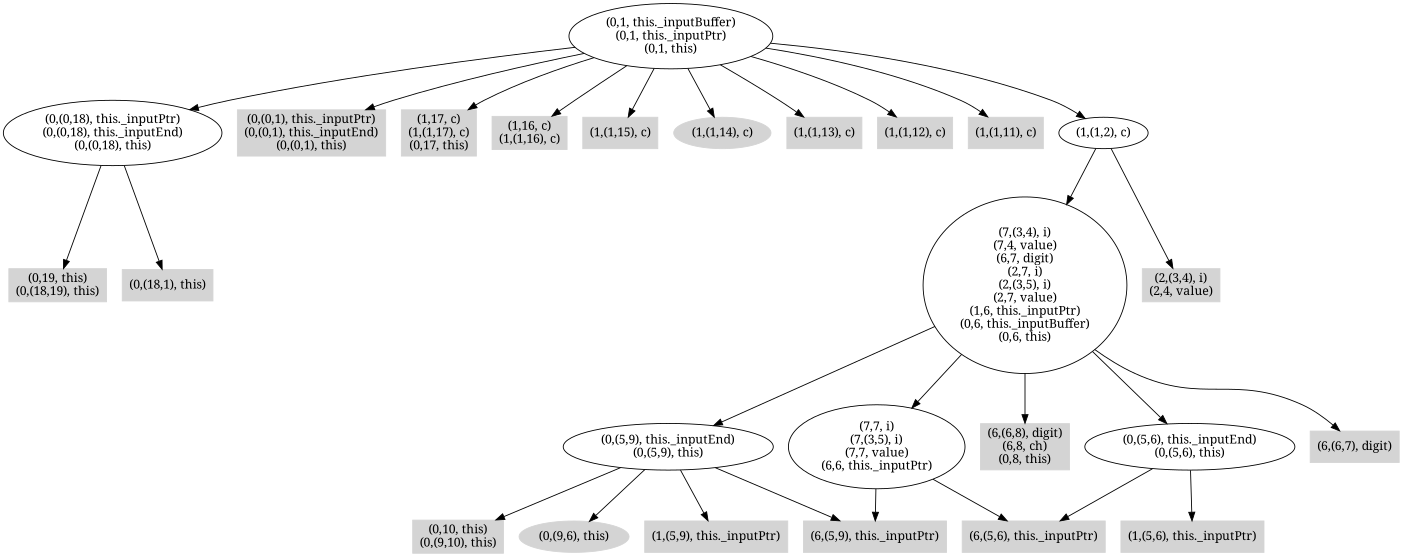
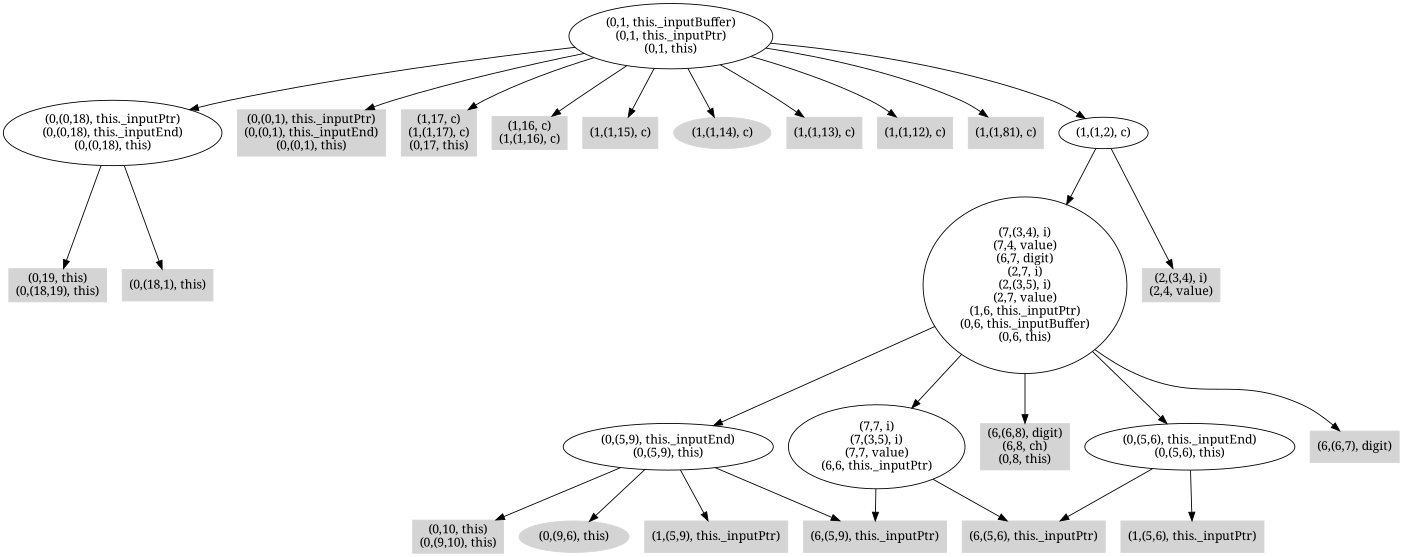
  digraph {
    fontname="Noto Serif"
    node [color=".0 .0 .83" fontname="Noto Serif" shape=box style=filled]
    edge [fontname="Noto Serif"]
    n1 [label="(0,19, this)\n(0,(18,19), this)"]
    n2 [label="(0,(18,1), this)"]
    n3 [label="(0,(0,18), this._inputPtr)\n(0,(0,18), this._inputEnd)\n(0,(0,18), this)" color="" shape="" style=""]
    n4 [label="(0,(0,1), this._inputPtr)\n(0,(0,1), this._inputEnd)\n(0,(0,1), this)"]
    n5 [label="(0,10, this)\n(0,(9,10), this)"]
    n6 [label="(0,(9,6), this)" shape=ellipse]
    n7 [label="(1,(5,9), this._inputPtr)"]
    n8 [label="(6,(5,9), this._inputPtr)"]
    n9 [label="(0,(5,9), this._inputEnd)\n(0,(5,9), this)" color="" shape="" style=""]
    n10 [label="(1,(5,6), this._inputPtr)"]
    n11 [label="(6,(5,6), this._inputPtr)"]
    n12 [label="(0,(5,6), this._inputEnd)\n(0,(5,6), this)" color="" shape="" style=""]
    n13 [label="(6,(6,8), digit)\n(6,8, ch)\n(0,8, this)"]
    n14 [label="(7,7, i)\n(7,(3,5), i)\n(7,7, value)\n(6,6, this._inputPtr)" color="" shape="" style=""]
    n15 [label="(6,(6,7), digit)"]
    n16 [label="(7,(3,4), i)\n(7,4, value)\n(6,7, digit)\n(2,7, i)\n(2,(3,5), i)\n(2,7, value)\n(1,6, this._inputPtr)\n(0,6, this._inputBuffer)\n(0,6, this)" color="" shape="" style=""]
    n17 [label="(1,17, c)\n(1,(1,17), c)\n(0,17, this)"]
    n18 [label="(1,16, c)\n(1,(1,16), c)"]
    n19 [label="(1,(1,15), c)"]
    n20 [label="(1,(1,14), c)" shape=ellipse]
    n21 [label="(1,(1,13), c)"]
    n22 [label="(1,(1,12), c)"]
-   n23 [label="(1,(1,11), c)"]
+   n23 [label="(1,(1,81), c)"]
    n24 [label="(2,(3,4), i)\n(2,4, value)"]
    n25 [label="(1,(1,2), c)" color="" shape="" style=""]
    n26 [label="(0,1, this._inputBuffer)\n(0,1, this._inputPtr)\n(0,1, this)" color="" shape="" style=""]
    n3 -> n1
    n3 -> n2
    n9 -> n5
    n9 -> n6
    n9 -> n7
    n9 -> n8
    n12 -> n10
    n12 -> n11
    n14 -> n8
    n14 -> n11
    n16 -> n9
    n16 -> n12
    n16 -> n13
    n16 -> n14
    n16 -> n15
    n25 -> n16
    n25 -> n24
    n26 -> n3
    n26 -> n4
    n26 -> n17
    n26 -> n18
    n26 -> n19
    n26 -> n20
    n26 -> n21
    n26 -> n22
    n26 -> n23
    n26 -> n25
  }
